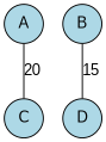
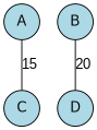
  graph {
    node [fillcolor=lightblue fontname=Arial shape=circle style=filled]
    edge [fontname=Arial]
    A
    C
    B
    D
-   A -- C [label=20]
-   B -- D [label=15]
+   A -- C [label=15]
+   B -- D [label=20]
  }
